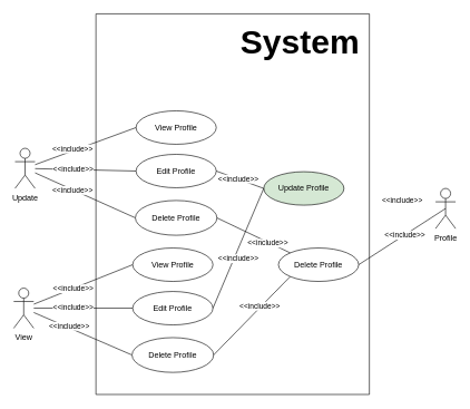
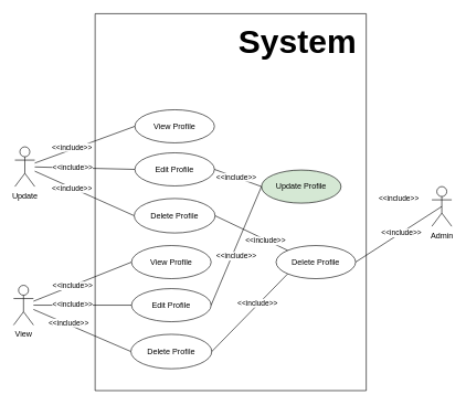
  <mxCell id="0" />
  <mxCell id="1" parent="0" />
  <mxCell id="2" value="" style="endArrow=none;html=1;rounded=0;entryX=0.5;entryY=0.5;entryDx=0;entryDy=0;exitX=1;exitY=0.5;exitDx=0;exitDy=0;entryPerimeter=0;" edge="1" parent="1" source="19" target="8"><mxGeometry width="50" height="50" relative="1" as="geometry"><mxPoint x="328" y="470" as="sourcePoint" /><mxPoint x="448" y="279" as="targetPoint" /></mxGeometry></mxCell>
  <mxCell id="3" value="" style="endArrow=none;html=1;rounded=0;entryX=0;entryY=0.5;entryDx=0;entryDy=0;" edge="1" source="37" target="16" parent="1"><mxGeometry width="50" height="50" relative="1" as="geometry"><mxPoint x="-69" y="617" as="sourcePoint" /><mxPoint x="249" y="657" as="targetPoint" /></mxGeometry></mxCell>
  <mxCell id="4" value="" style="endArrow=none;html=1;rounded=0;entryX=0;entryY=0.5;entryDx=0;entryDy=0;" edge="1" source="37" target="15" parent="1"><mxGeometry width="50" height="50" relative="1" as="geometry"><mxPoint x="-59" y="591" as="sourcePoint" /><mxPoint x="283" y="420" as="targetPoint" /></mxGeometry></mxCell>
  <mxCell id="5" value="" style="endArrow=none;html=1;rounded=0;entryX=0;entryY=0.5;entryDx=0;entryDy=0;" edge="1" source="37" target="14" parent="1"><mxGeometry width="50" height="50" relative="1" as="geometry"><mxPoint x="332" y="630" as="sourcePoint" /><mxPoint x="382" y="580" as="targetPoint" /></mxGeometry></mxCell>
  <mxCell id="6" value="" style="endArrow=none;html=1;rounded=0;entryX=0;entryY=0.5;entryDx=0;entryDy=0;" parent="1" source="23" target="13" edge="1"><mxGeometry width="50" height="50" relative="1" as="geometry"><mxPoint x="-64" y="412" as="sourcePoint" /><mxPoint x="254" y="452" as="targetPoint" /></mxGeometry></mxCell>
  <mxCell id="7" value="" style="endArrow=none;html=1;rounded=0;entryX=0;entryY=0.5;entryDx=0;entryDy=0;" parent="1" source="23" target="12" edge="1"><mxGeometry width="50" height="50" relative="1" as="geometry"><mxPoint x="-54" y="386" as="sourcePoint" /><mxPoint x="288" y="215" as="targetPoint" /></mxGeometry></mxCell>
- <mxCell id="8" value="Profile" style="shape=umlActor;verticalLabelPosition=bottom;verticalAlign=top;html=1;" parent="1" vertex="1"><mxGeometry x="651" y="281" width="30" height="60" as="geometry" /></mxCell>
+ <mxCell id="8" value="Admin" style="shape=umlActor;verticalLabelPosition=bottom;verticalAlign=top;html=1;" parent="1" vertex="1"><mxGeometry x="651" y="281" width="30" height="60" as="geometry" /></mxCell>
  <mxCell id="9" value="" style="swimlane;startSize=0;" vertex="1" parent="1"><mxGeometry x="143" y="20" width="409" height="569" as="geometry" /></mxCell>
  <mxCell id="10" value="&lt;font style=&quot;font-size: 50px;&quot;&gt;&lt;b&gt;System&lt;/b&gt;&lt;/font&gt;" style="text;html=1;align=center;verticalAlign=middle;resizable=0;points=[];autosize=1;strokeColor=none;fillColor=none;" vertex="1" parent="9"><mxGeometry x="206.5" y="5" width="196" height="72" as="geometry" /></mxCell>
  <mxCell id="11" value="View Profile" style="ellipse;whiteSpace=wrap;html=1;" parent="9" vertex="1"><mxGeometry x="60" y="145" width="120" height="50" as="geometry" /></mxCell>
  <mxCell id="12" value="Edit Profile" style="ellipse;whiteSpace=wrap;html=1;" parent="9" vertex="1"><mxGeometry x="60" y="210" width="120" height="50" as="geometry" /></mxCell>
  <mxCell id="13" value="Delete Profile" style="ellipse;whiteSpace=wrap;html=1;" parent="9" vertex="1"><mxGeometry x="59" y="279" width="122" height="52" as="geometry" /></mxCell>
  <mxCell id="14" value="View Profile" style="ellipse;whiteSpace=wrap;html=1;" vertex="1" parent="9"><mxGeometry x="55" y="350" width="120" height="50" as="geometry" /></mxCell>
  <mxCell id="15" value="Edit Profile" style="ellipse;whiteSpace=wrap;html=1;" vertex="1" parent="9"><mxGeometry x="55" y="415" width="120" height="50" as="geometry" /></mxCell>
  <mxCell id="16" value="Delete Profile" style="ellipse;whiteSpace=wrap;html=1;" vertex="1" parent="9"><mxGeometry x="54" y="484" width="122" height="52" as="geometry" /></mxCell>
  <mxCell id="17" value="Update Profile" style="ellipse;whiteSpace=wrap;html=1;fillColor=#d5e8d4;" vertex="1" parent="9"><mxGeometry x="251" y="236" width="120" height="50" as="geometry" /></mxCell>
  <mxCell id="18" value="" style="endArrow=none;html=1;rounded=0;entryX=0;entryY=0.5;entryDx=0;entryDy=0;exitX=1;exitY=0.5;exitDx=0;exitDy=0;" edge="1" parent="9" source="12" target="17"><mxGeometry width="50" height="50" relative="1" as="geometry"><mxPoint x="-55" y="241" as="sourcePoint" /><mxPoint x="70" y="245" as="targetPoint" /></mxGeometry></mxCell>
  <mxCell id="19" value="Delete Profile" style="ellipse;whiteSpace=wrap;html=1;" vertex="1" parent="9"><mxGeometry x="273" y="350" width="120" height="50" as="geometry" /></mxCell>
  <mxCell id="20" value="" style="endArrow=none;html=1;rounded=0;entryX=0;entryY=0.5;entryDx=0;entryDy=0;exitX=1;exitY=0.5;exitDx=0;exitDy=0;" edge="1" parent="9" source="15" target="17"><mxGeometry width="50" height="50" relative="1" as="geometry"><mxPoint x="-55" y="249" as="sourcePoint" /><mxPoint x="69" y="315" as="targetPoint" /></mxGeometry></mxCell>
  <mxCell id="21" value="" style="endArrow=none;html=1;rounded=0;entryX=0;entryY=0;entryDx=0;entryDy=0;exitX=1;exitY=0.5;exitDx=0;exitDy=0;" edge="1" parent="9" source="13" target="19"><mxGeometry width="50" height="50" relative="1" as="geometry"><mxPoint x="190" y="245" as="sourcePoint" /><mxPoint x="286" y="286" as="targetPoint" /></mxGeometry></mxCell>
  <mxCell id="22" value="" style="endArrow=none;html=1;rounded=0;entryX=0;entryY=1;entryDx=0;entryDy=0;exitX=1;exitY=0.5;exitDx=0;exitDy=0;" edge="1" parent="9" source="16" target="19"><mxGeometry width="50" height="50" relative="1" as="geometry"><mxPoint x="185" y="450" as="sourcePoint" /><mxPoint x="286" y="286" as="targetPoint" /></mxGeometry></mxCell>
  <mxCell id="23" value="Update" style="shape=umlActor;verticalLabelPosition=bottom;verticalAlign=top;html=1;" parent="1" vertex="1"><mxGeometry x="22" y="221" width="30" height="60" as="geometry" /></mxCell>
  <mxCell id="24" value="" style="endArrow=none;html=1;rounded=0;entryX=0;entryY=0.5;entryDx=0;entryDy=0;" parent="1" source="23" target="11" edge="1"><mxGeometry width="50" height="50" relative="1" as="geometry"><mxPoint x="337" y="425" as="sourcePoint" /><mxPoint x="387" y="375" as="targetPoint" /></mxGeometry></mxCell>
  <mxCell id="25" value="&amp;lt;&amp;lt;include&amp;gt;&amp;gt;" style="edgeLabel;html=1;align=center;verticalAlign=middle;resizable=0;points=[];" vertex="1" connectable="0" parent="24"><mxGeometry x="0.306" y="1" relative="1" as="geometry"><mxPoint x="-43" y="13" as="offset" /></mxGeometry></mxCell>
  <mxCell id="26" value="&amp;lt;&amp;lt;include&amp;gt;&amp;gt;" style="edgeLabel;html=1;align=center;verticalAlign=middle;resizable=0;points=[];" vertex="1" connectable="0" parent="24"><mxGeometry x="0.306" y="1" relative="1" as="geometry"><mxPoint x="-42" y="44" as="offset" /></mxGeometry></mxCell>
  <mxCell id="27" value="&amp;lt;&amp;lt;include&amp;gt;&amp;gt;" style="edgeLabel;html=1;align=center;verticalAlign=middle;resizable=0;points=[];" vertex="1" connectable="0" parent="24"><mxGeometry x="0.306" y="1" relative="1" as="geometry"><mxPoint x="205" y="177" as="offset" /></mxGeometry></mxCell>
  <mxCell id="28" value="&amp;lt;&amp;lt;include&amp;gt;&amp;gt;" style="edgeLabel;html=1;align=center;verticalAlign=middle;resizable=0;points=[];" vertex="1" connectable="0" parent="24"><mxGeometry x="0.306" y="1" relative="1" as="geometry"><mxPoint x="-42" y="222" as="offset" /></mxGeometry></mxCell>
  <mxCell id="29" value="&amp;lt;&amp;lt;include&amp;gt;&amp;gt;" style="edgeLabel;html=1;align=center;verticalAlign=middle;resizable=0;points=[];" vertex="1" connectable="0" parent="24"><mxGeometry x="0.306" y="1" relative="1" as="geometry"><mxPoint x="-42" y="250" as="offset" /></mxGeometry></mxCell>
  <mxCell id="30" value="&amp;lt;&amp;lt;include&amp;gt;&amp;gt;" style="edgeLabel;html=1;align=center;verticalAlign=middle;resizable=0;points=[];" vertex="1" connectable="0" parent="24"><mxGeometry x="0.306" y="1" relative="1" as="geometry"><mxPoint x="-48" y="278" as="offset" /></mxGeometry></mxCell>
  <mxCell id="31" value="&amp;lt;&amp;lt;include&amp;gt;&amp;gt;" style="edgeLabel;html=1;align=center;verticalAlign=middle;resizable=0;points=[];" vertex="1" connectable="0" parent="24"><mxGeometry x="0.306" y="1" relative="1" as="geometry"><mxPoint x="205" y="58" as="offset" /></mxGeometry></mxCell>
  <mxCell id="32" value="&amp;lt;&amp;lt;include&amp;gt;&amp;gt;" style="edgeLabel;html=1;align=center;verticalAlign=middle;resizable=0;points=[];" vertex="1" connectable="0" parent="24"><mxGeometry x="0.306" y="1" relative="1" as="geometry"><mxPoint x="-43" y="75" as="offset" /></mxGeometry></mxCell>
  <mxCell id="33" value="&amp;lt;&amp;lt;include&amp;gt;&amp;gt;" style="edgeLabel;html=1;align=center;verticalAlign=middle;resizable=0;points=[];" vertex="1" connectable="0" parent="24"><mxGeometry x="0.306" y="1" relative="1" as="geometry"><mxPoint x="249" y="154" as="offset" /></mxGeometry></mxCell>
  <mxCell id="34" value="&amp;lt;&amp;lt;include&amp;gt;&amp;gt;" style="edgeLabel;html=1;align=center;verticalAlign=middle;resizable=0;points=[];" vertex="1" connectable="0" parent="24"><mxGeometry x="0.306" y="1" relative="1" as="geometry"><mxPoint x="237" y="248" as="offset" /></mxGeometry></mxCell>
  <mxCell id="35" value="&amp;lt;&amp;lt;include&amp;gt;&amp;gt;" style="edgeLabel;html=1;align=center;verticalAlign=middle;resizable=0;points=[];" vertex="1" connectable="0" parent="24"><mxGeometry x="0.306" y="1" relative="1" as="geometry"><mxPoint x="450" y="90" as="offset" /></mxGeometry></mxCell>
  <mxCell id="36" value="&amp;lt;&amp;lt;include&amp;gt;&amp;gt;" style="edgeLabel;html=1;align=center;verticalAlign=middle;resizable=0;points=[];" vertex="1" connectable="0" parent="24"><mxGeometry x="0.306" y="1" relative="1" as="geometry"><mxPoint x="454" y="142" as="offset" /></mxGeometry></mxCell>
  <mxCell id="37" value="View" style="shape=umlActor;verticalLabelPosition=bottom;verticalAlign=top;html=1;" vertex="1" parent="1"><mxGeometry x="20" y="430" width="30" height="60" as="geometry" /></mxCell>
